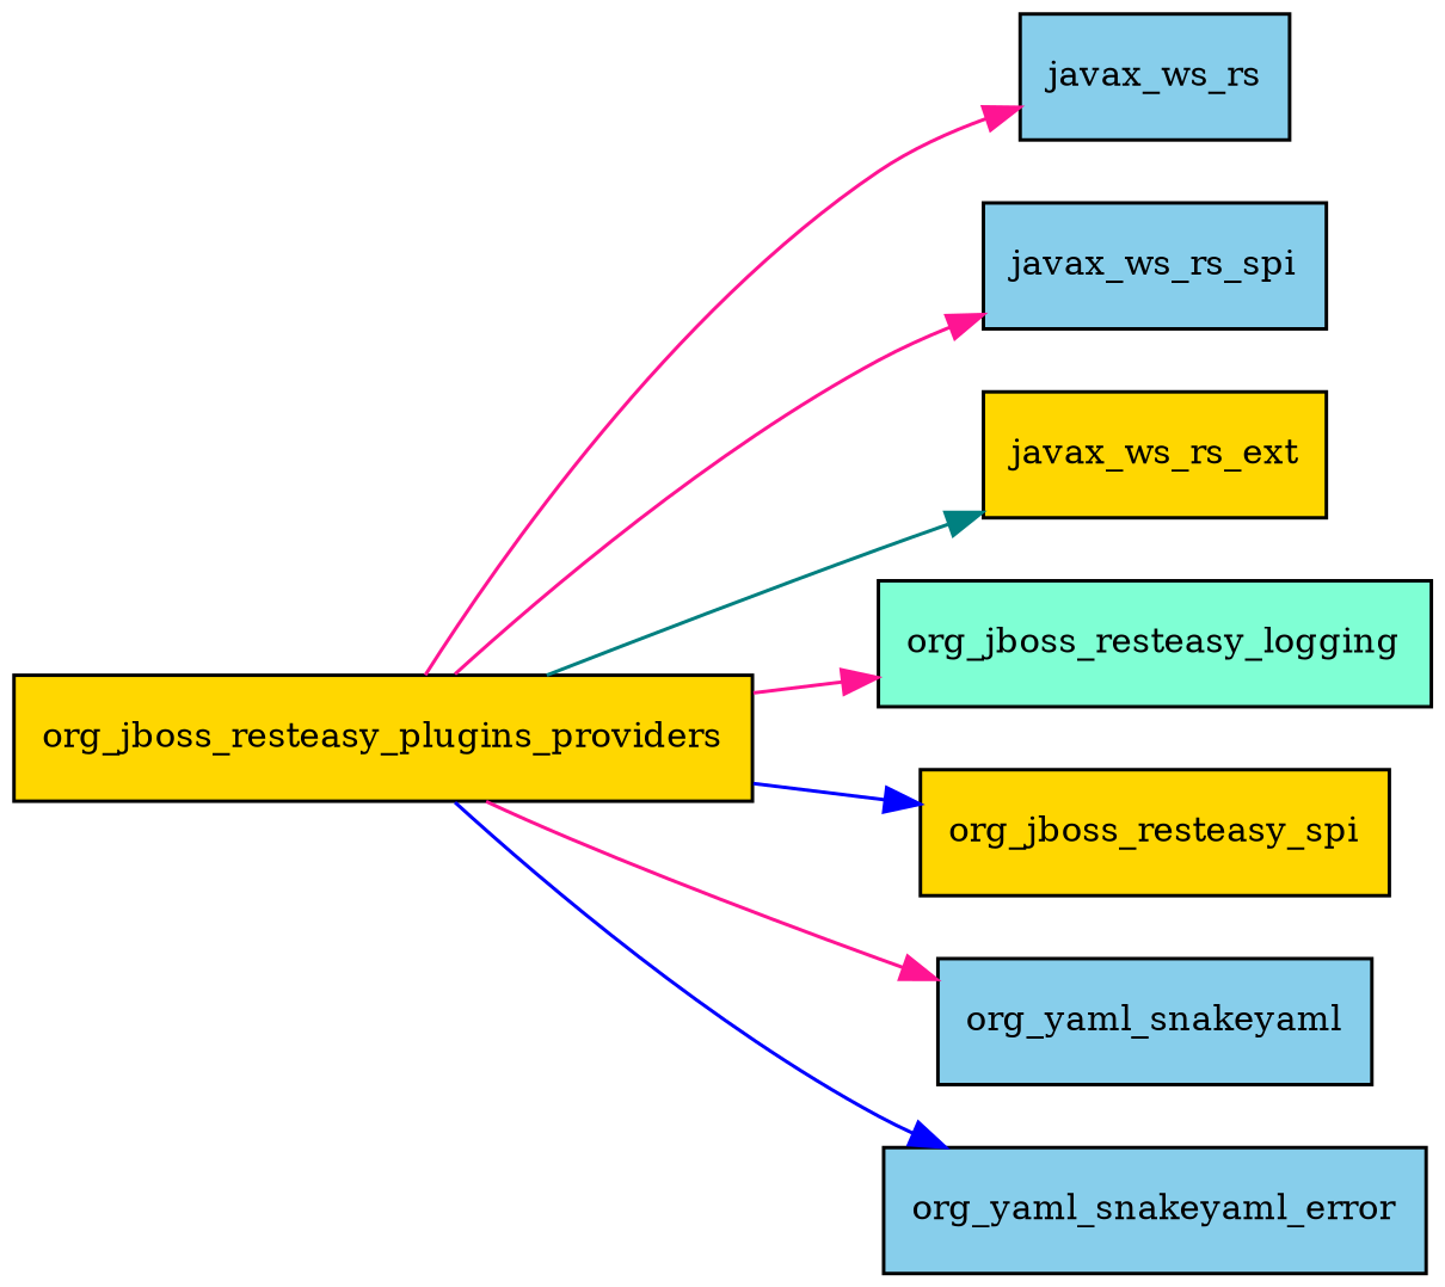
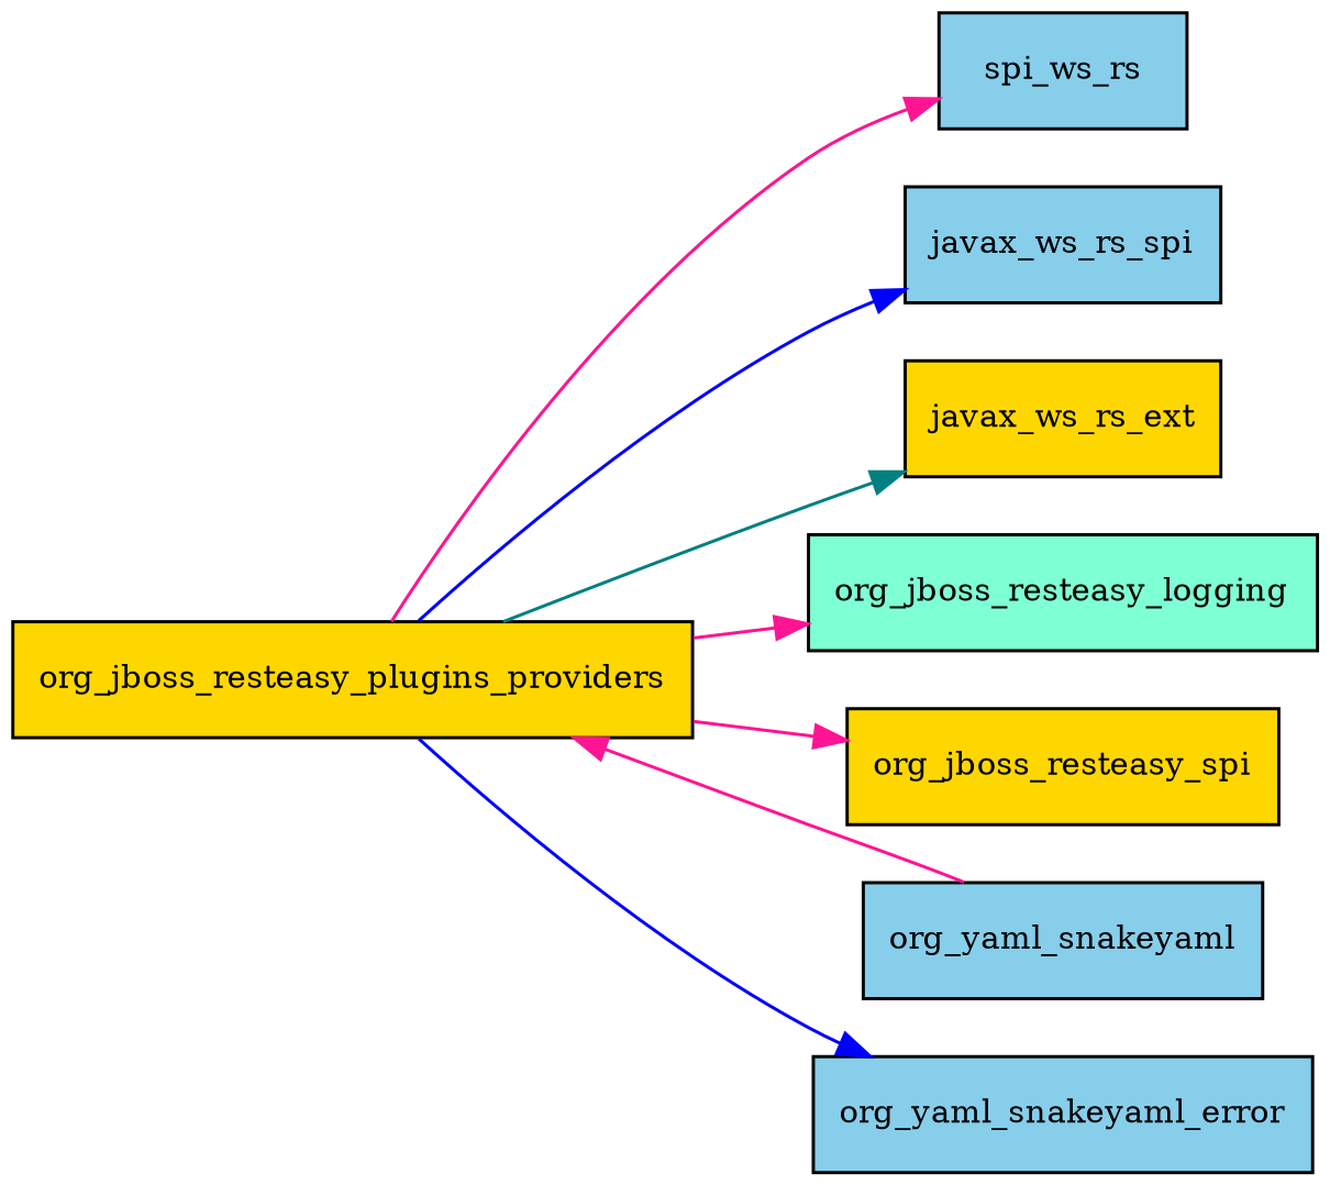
  digraph {
    rankdir=LR
    node [fillcolor=skyblue fontsize=10.0 shape=box style=filled]
    edge [color=deeppink]
    org_jboss_resteasy_plugins_providers [fillcolor=gold]
-   javax_ws_rs
+   javax_ws_rs [label=spi_ws_rs]
    n3 [label=javax_ws_rs_spi]
    javax_ws_rs_ext [fillcolor=gold]
    org_jboss_resteasy_logging [fillcolor=aquamarine]
    org_jboss_resteasy_spi [fillcolor=gold]
    org_yaml_snakeyaml
    org_yaml_snakeyaml_error
    org_jboss_resteasy_plugins_providers -> javax_ws_rs
-   org_jboss_resteasy_plugins_providers -> n3
+   org_jboss_resteasy_plugins_providers -> n3 [color=blue]
    org_jboss_resteasy_plugins_providers -> javax_ws_rs_ext [color=teal]
    org_jboss_resteasy_plugins_providers -> org_jboss_resteasy_logging
-   org_jboss_resteasy_plugins_providers -> org_jboss_resteasy_spi [color=blue]
-   org_jboss_resteasy_plugins_providers -> org_yaml_snakeyaml
+   org_jboss_resteasy_plugins_providers -> org_jboss_resteasy_spi
+   org_yaml_snakeyaml -> org_jboss_resteasy_plugins_providers
    org_jboss_resteasy_plugins_providers -> org_yaml_snakeyaml_error [color=blue]
  }
